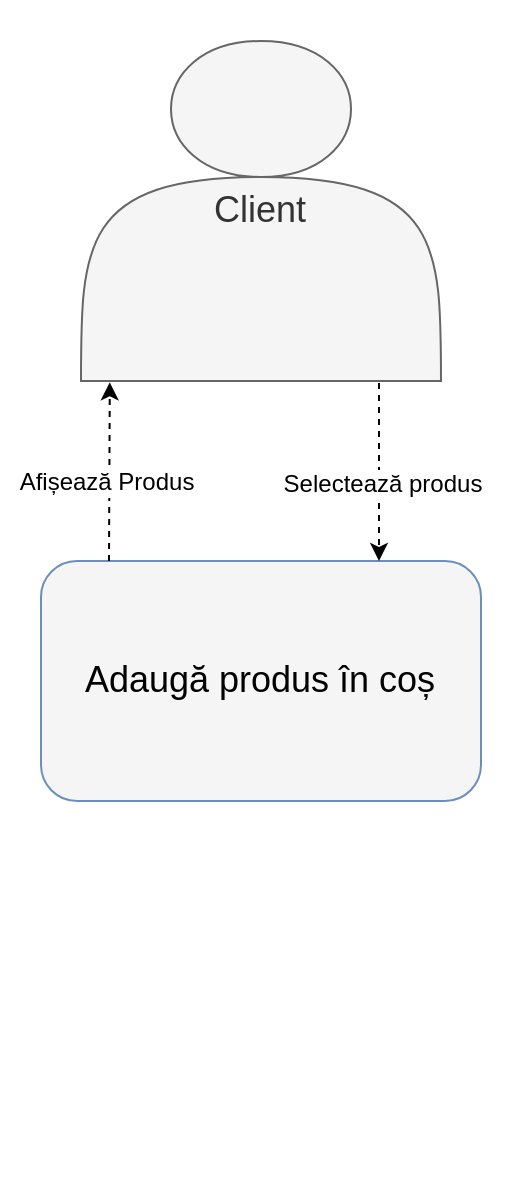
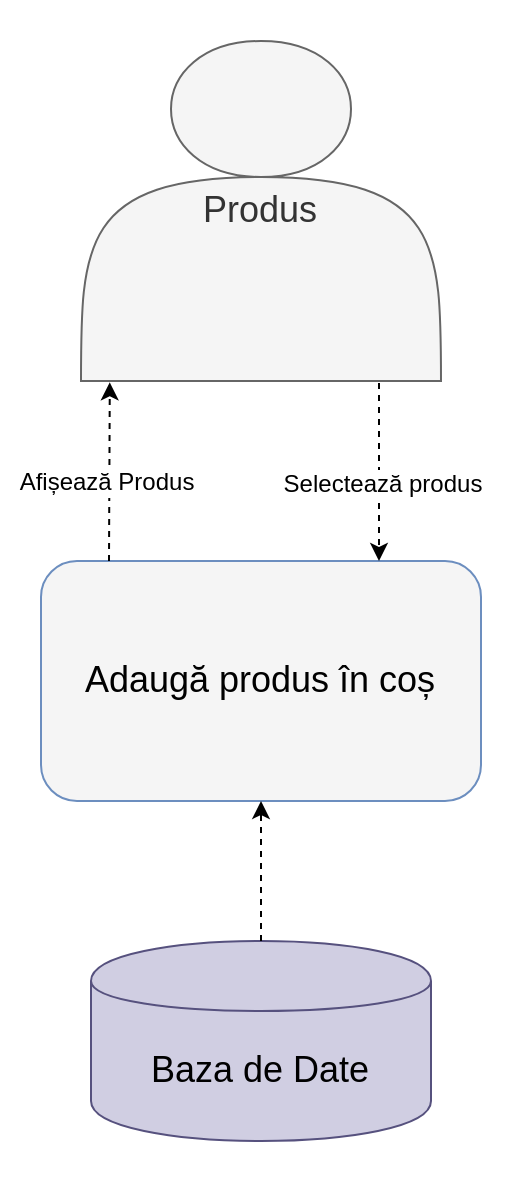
  <mxCell id="0" />
  <mxCell id="1" parent="0" />
- <mxCell id="2" value="&lt;font style=&quot;font-size: 18px&quot;&gt;Client&lt;/font&gt;" style="shape=actor;whiteSpace=wrap;html=1;fillColor=#f5f5f5;strokeColor=#666666;fontColor=#333333;" vertex="1" parent="1"><mxGeometry x="40" y="20" width="180" height="170" as="geometry" /></mxCell>
+ <mxCell id="2" value="&lt;font style=&quot;font-size: 18px&quot;&gt;Produs&lt;/font&gt;" style="shape=actor;whiteSpace=wrap;html=1;fillColor=#f5f5f5;strokeColor=#666666;fontColor=#333333;" vertex="1" parent="1"><mxGeometry x="40" y="20" width="180" height="170" as="geometry" /></mxCell>
  <mxCell id="3" value="&lt;font style=&quot;font-size: 18px&quot;&gt;Adaugă produs în coș&lt;/font&gt;" style="rounded=1;whiteSpace=wrap;html=1;fillColor=#f5f5f5;strokeColor=#6c8ebf;" vertex="1" parent="1"><mxGeometry x="20" y="280" width="220" height="120" as="geometry" /></mxCell>
  <mxCell id="4" value="" style="endArrow=classic;html=1;entryX=0.08;entryY=1.004;entryDx=0;entryDy=0;entryPerimeter=0;dashed=1;" edge="1" parent="1" target="2"><mxGeometry width="50" height="50" relative="1" as="geometry"><mxPoint x="54" y="280" as="sourcePoint" /><mxPoint x="10" y="250" as="targetPoint" /></mxGeometry></mxCell>
  <mxCell id="5" value="Afișează Produs" style="text;html=1;resizable=0;points=[];align=center;verticalAlign=middle;labelBackgroundColor=#ffffff;" vertex="1" connectable="0" parent="4"><mxGeometry x="-0.528" y="2" relative="1" as="geometry"><mxPoint y="-18" as="offset" /></mxGeometry></mxCell>
  <mxCell id="6" value="" style="endArrow=classic;html=1;dashed=1;" edge="1" parent="1"><mxGeometry width="50" height="50" relative="1" as="geometry"><mxPoint x="189" y="191" as="sourcePoint" /><mxPoint x="189" y="280" as="targetPoint" /></mxGeometry></mxCell>
  <mxCell id="7" value="Selectează produs" style="text;html=1;resizable=0;points=[];align=center;verticalAlign=middle;labelBackgroundColor=#ffffff;" vertex="1" connectable="0" parent="6"><mxGeometry x="0.128" y="1" relative="1" as="geometry"><mxPoint as="offset" /></mxGeometry></mxCell>
+ <mxCell id="8" value="&lt;font style=&quot;font-size: 18px&quot;&gt;Baza de Date&lt;/font&gt;&lt;br&gt;" style="shape=cylinder;whiteSpace=wrap;html=1;boundedLbl=1;backgroundOutline=1;fillColor=#d0cee2;strokeColor=#56517e;" vertex="1" parent="1"><mxGeometry x="45" y="470" width="170" height="100" as="geometry" /></mxCell>
+ <mxCell id="9" value="" style="endArrow=classic;html=1;dashed=1;entryX=0.5;entryY=1;entryDx=0;entryDy=0;exitX=0.5;exitY=0;exitDx=0;exitDy=0;" edge="1" parent="1" source="8" target="3"><mxGeometry width="50" height="50" relative="1" as="geometry"><mxPoint x="390" y="430" as="sourcePoint" /><mxPoint x="199" y="290" as="targetPoint" /></mxGeometry></mxCell>
